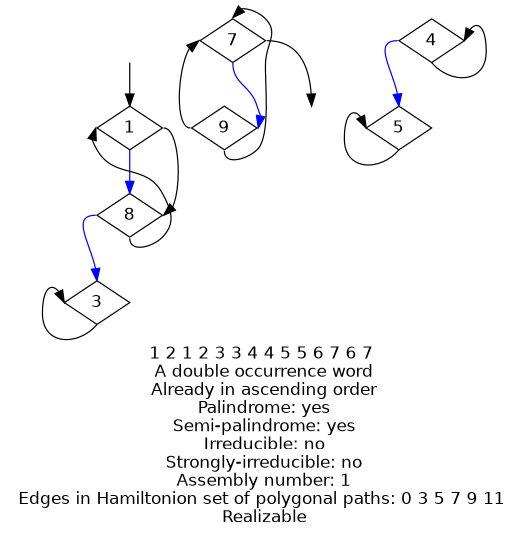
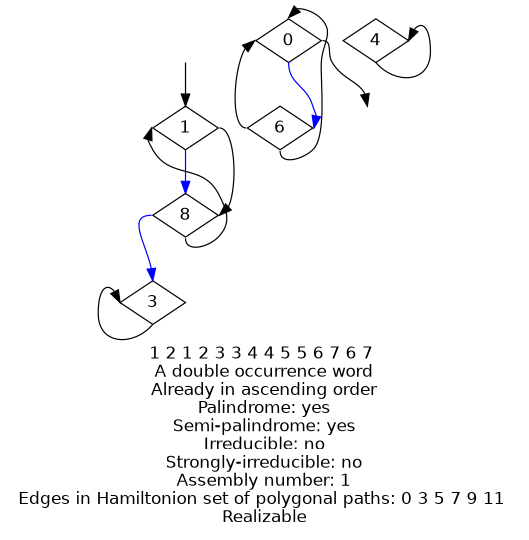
  digraph {
    fontname=Helvetica
    label="1 2 1 2 3 3 4 4 5 5 6 7 6 7 \nA double occurrence word\nAlready in ascending order\nPalindrome: yes\nSemi-palindrome: yes\nIrreducible: no\nStrongly-irreducible: no\nAssembly number: 1\nEdges in Hamiltonion set of polygonal paths: 0 3 5 7 9 11 \nRealizable\n"
    node [fontname=Helvetica shape=diamond]
    edge [headport=n tailport=s]
    a [style=invis]
    1
    n3 [label=8]
    b [style=invis]
    3
    4
-   5
-   6 [label=9]
-   7
+   6
+   7 [label=0]
    a -> 1
    1 -> n3 [color=blue]
    1 -> n3 [headport=e tailport=e]
    n3 -> 1 [headport=w]
    n3 -> 3 [color=blue tailport=w]
    3 -> 3 [headport=w]
    4 -> 4 [headport=e]
-   4 -> 5 [color=blue tailport=w]
-   5 -> 5 [headport=w]
    6 -> 7
    6 -> 7 [headport=w tailport=w]
    7 -> b [tailport=e]
    7 -> 6 [color=blue headport=e]
  }
